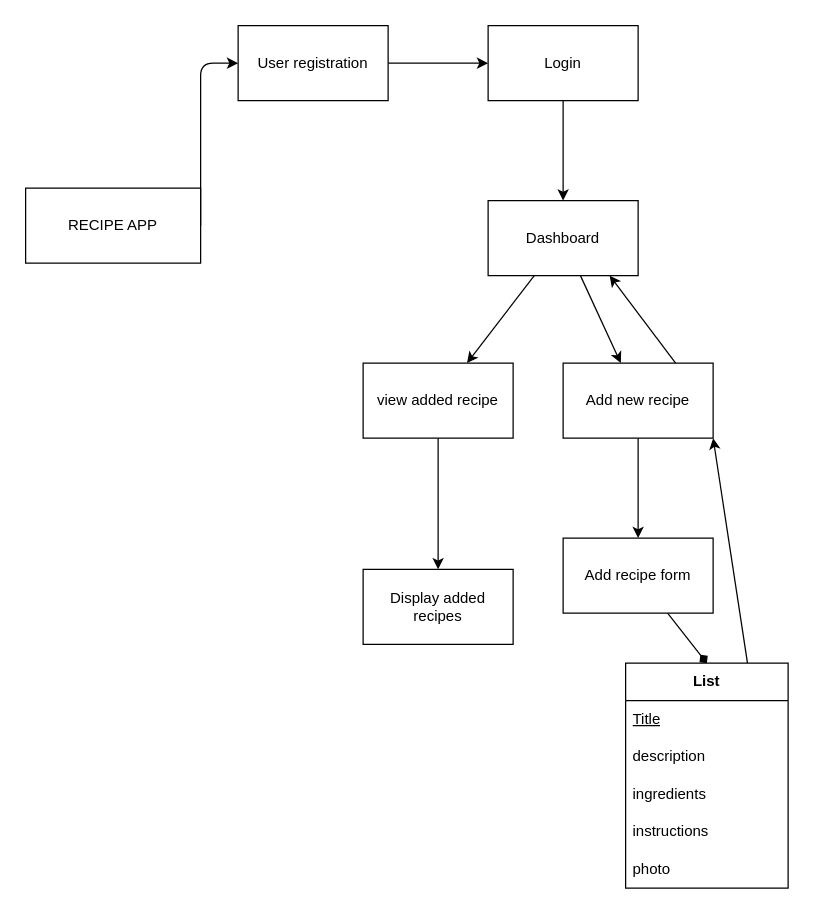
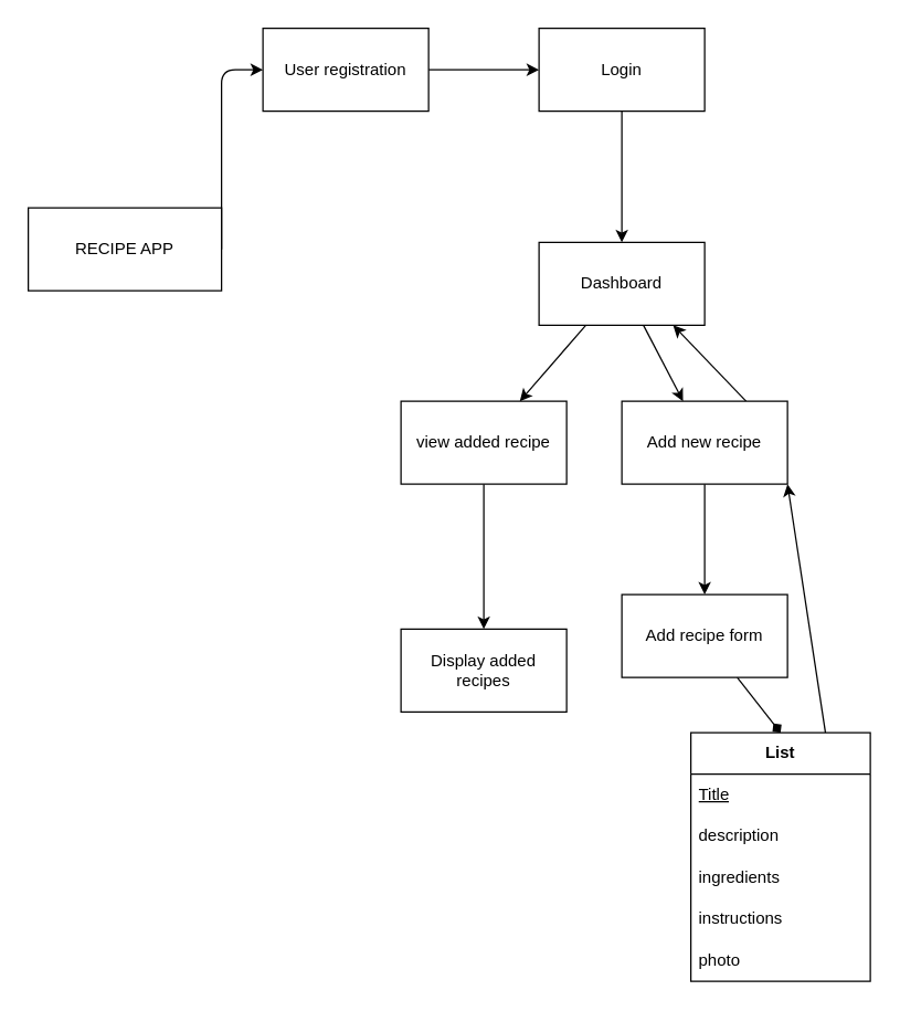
  <mxCell id="0" />
  <mxCell id="1" parent="0" />
  <mxCell id="2" value="RECIPE APP" style="rounded=0;whiteSpace=wrap;html=1;" parent="1" vertex="1"><mxGeometry x="20" y="150" width="140" height="60" as="geometry" /></mxCell>
  <mxCell id="3" value="" style="endArrow=classic;html=1;entryX=0;entryY=0.5;entryDx=0;entryDy=0;" parent="1" target="5" edge="1"><mxGeometry width="50" height="50" relative="1" as="geometry"><mxPoint x="160" y="180" as="sourcePoint" /><mxPoint x="210" y="180" as="targetPoint" /><Array as="points"><mxPoint x="160" y="50" /></Array></mxGeometry></mxCell>
  <mxCell id="4" value="" style="edgeStyle=none;html=1;" parent="1" source="5" target="7" edge="1"><mxGeometry relative="1" as="geometry" /></mxCell>
  <mxCell id="5" value="User registration" style="rounded=0;whiteSpace=wrap;html=1;" parent="1" vertex="1"><mxGeometry x="190" y="20" width="120" height="60" as="geometry" /></mxCell>
  <mxCell id="6" value="" style="edgeStyle=none;html=1;" parent="1" source="7" target="10" edge="1"><mxGeometry relative="1" as="geometry" /></mxCell>
  <mxCell id="7" value="Login" style="whiteSpace=wrap;html=1;rounded=0;" parent="1" vertex="1"><mxGeometry x="390" y="20" width="120" height="60" as="geometry" /></mxCell>
  <mxCell id="8" value="" style="edgeStyle=none;html=1;" parent="1" source="10" target="12" edge="1"><mxGeometry relative="1" as="geometry" /></mxCell>
  <mxCell id="9" value="" style="edgeStyle=none;html=1;" parent="1" source="10" target="15" edge="1"><mxGeometry relative="1" as="geometry" /></mxCell>
- <mxCell id="10" value="Dashboard" style="whiteSpace=wrap;html=1;rounded=0;" parent="1" vertex="1"><mxGeometry x="390" y="160" width="120" height="60" as="geometry" /></mxCell>
+ <mxCell id="10" value="Dashboard" style="whiteSpace=wrap;html=1;rounded=0;" parent="1" vertex="1"><mxGeometry x="390" y="175" width="120" height="60" as="geometry" /></mxCell>
  <mxCell id="11" value="" style="edgeStyle=none;html=1;" edge="1" parent="1" source="12" target="25"><mxGeometry relative="1" as="geometry" /></mxCell>
  <mxCell id="12" value="view added recipe" style="whiteSpace=wrap;html=1;rounded=0;" parent="1" vertex="1"><mxGeometry x="290" y="290" width="120" height="60" as="geometry" /></mxCell>
  <mxCell id="13" value="" style="edgeStyle=none;html=1;" parent="1" source="15" target="17" edge="1"><mxGeometry relative="1" as="geometry" /></mxCell>
  <mxCell id="14" style="edgeStyle=none;html=1;exitX=0.75;exitY=0;exitDx=0;exitDy=0;entryX=0.81;entryY=1;entryDx=0;entryDy=0;entryPerimeter=0;" edge="1" parent="1" source="15" target="10"><mxGeometry relative="1" as="geometry" /></mxCell>
  <mxCell id="15" value="Add new recipe" style="whiteSpace=wrap;html=1;rounded=0;" parent="1" vertex="1"><mxGeometry x="450" y="290" width="120" height="60" as="geometry" /></mxCell>
  <mxCell id="16" value="" style="edgeStyle=none;html=1;entryX=0.5;entryY=0;entryDx=0;entryDy=0;endArrow=diamond;" parent="1" source="17" edge="1" target="19"><mxGeometry relative="1" as="geometry"><mxPoint x="638.46" y="454.81" as="targetPoint" /></mxGeometry></mxCell>
  <mxCell id="17" value="Add recipe form" style="whiteSpace=wrap;html=1;rounded=0;" parent="1" vertex="1"><mxGeometry x="450" y="430" width="120" height="60" as="geometry" /></mxCell>
  <mxCell id="18" style="edgeStyle=none;html=1;exitX=0.75;exitY=0;exitDx=0;exitDy=0;entryX=1;entryY=1;entryDx=0;entryDy=0;" edge="1" parent="1" source="19" target="15"><mxGeometry relative="1" as="geometry" /></mxCell>
  <mxCell id="19" value="List" style="swimlane;fontStyle=1;childLayout=stackLayout;horizontal=1;startSize=30;horizontalStack=0;resizeParent=1;resizeParentMax=0;resizeLast=0;collapsible=1;marginBottom=0;whiteSpace=wrap;html=1;" parent="1" vertex="1"><mxGeometry x="500" y="530" width="130" height="180" as="geometry" /></mxCell>
  <mxCell id="20" value="&lt;u&gt;Title&lt;/u&gt;" style="text;strokeColor=none;fillColor=none;align=left;verticalAlign=middle;spacingLeft=4;spacingRight=4;overflow=hidden;points=[[0,0.5],[1,0.5]];portConstraint=eastwest;rotatable=0;whiteSpace=wrap;html=1;" parent="19" vertex="1"><mxGeometry y="30" width="130" height="30" as="geometry" /></mxCell>
  <mxCell id="21" value="description" style="text;strokeColor=none;fillColor=none;align=left;verticalAlign=middle;spacingLeft=4;spacingRight=4;overflow=hidden;points=[[0,0.5],[1,0.5]];portConstraint=eastwest;rotatable=0;whiteSpace=wrap;html=1;" parent="19" vertex="1"><mxGeometry y="60" width="130" height="30" as="geometry" /></mxCell>
  <mxCell id="22" value="ingredients" style="text;strokeColor=none;fillColor=none;align=left;verticalAlign=middle;spacingLeft=4;spacingRight=4;overflow=hidden;points=[[0,0.5],[1,0.5]];portConstraint=eastwest;rotatable=0;whiteSpace=wrap;html=1;" parent="19" vertex="1"><mxGeometry y="90" width="130" height="30" as="geometry" /></mxCell>
  <mxCell id="23" value="instructions" style="text;strokeColor=none;fillColor=none;align=left;verticalAlign=middle;spacingLeft=4;spacingRight=4;overflow=hidden;points=[[0,0.5],[1,0.5]];portConstraint=eastwest;rotatable=0;whiteSpace=wrap;html=1;" parent="19" vertex="1"><mxGeometry y="120" width="130" height="30" as="geometry" /></mxCell>
  <mxCell id="24" value="photo" style="text;strokeColor=none;fillColor=none;align=left;verticalAlign=middle;spacingLeft=4;spacingRight=4;overflow=hidden;points=[[0,0.5],[1,0.5]];portConstraint=eastwest;rotatable=0;whiteSpace=wrap;html=1;" parent="19" vertex="1"><mxGeometry y="150" width="130" height="30" as="geometry" /></mxCell>
  <mxCell id="25" value="Display added recipes" style="whiteSpace=wrap;html=1;rounded=0;" vertex="1" parent="1"><mxGeometry x="290" y="455" width="120" height="60" as="geometry" /></mxCell>
